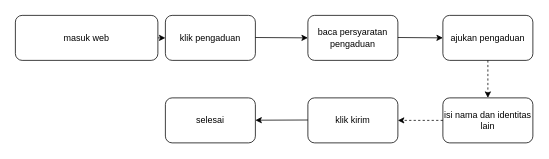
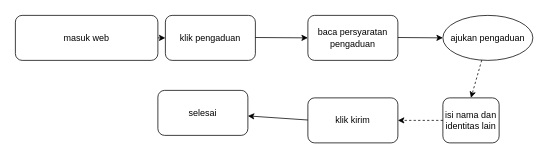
  <mxCell id="0" />
  <mxCell id="1" parent="0" />
  <mxCell id="2" value="masuk web" style="rounded=1;whiteSpace=wrap;html=1;" vertex="1" parent="1"><mxGeometry x="20" y="20" width="190" height="60" as="geometry" /></mxCell>
  <mxCell id="3" value="klik pengaduan" style="rounded=1;whiteSpace=wrap;html=1;" vertex="1" parent="1"><mxGeometry x="220" y="20" width="120" height="60" as="geometry" /></mxCell>
  <mxCell id="4" value="baca persyaratan pengaduan" style="rounded=1;whiteSpace=wrap;html=1;" vertex="1" parent="1"><mxGeometry x="410" y="20" width="120" height="60" as="geometry" /></mxCell>
- <mxCell id="5" value="ajukan pengaduan" style="rounded=1;whiteSpace=wrap;html=1;" vertex="1" parent="1"><mxGeometry x="590" y="20" width="120" height="60" as="geometry" /></mxCell>
- <mxCell id="6" value="isi nama dan identitas lain" style="rounded=1;whiteSpace=wrap;html=1;" vertex="1" parent="1"><mxGeometry x="590" y="130" width="120" height="60" as="geometry" /></mxCell>
+ <mxCell id="5" value="ajukan pengaduan" style="ellipse;whiteSpace=wrap;html=1;" vertex="1" parent="1"><mxGeometry x="590" y="20" width="120" height="60" as="geometry" /></mxCell>
+ <mxCell id="6" value="isi nama dan identitas lain" style="rounded=1;whiteSpace=wrap;html=1;" vertex="1" parent="1"><mxGeometry x="590" y="130" width="75" height="60" as="geometry" /></mxCell>
  <mxCell id="7" value="klik kirim" style="rounded=1;whiteSpace=wrap;html=1;" vertex="1" parent="1"><mxGeometry x="410" y="130" width="120" height="60" as="geometry" /></mxCell>
- <mxCell id="8" value="selesai" style="rounded=1;whiteSpace=wrap;html=1;" vertex="1" parent="1"><mxGeometry x="220" y="130" width="120" height="60" as="geometry" /></mxCell>
+ <mxCell id="8" value="selesai" style="rounded=1;whiteSpace=wrap;html=1;" vertex="1" parent="1"><mxGeometry x="210" y="120" width="120" height="60" as="geometry" /></mxCell>
  <mxCell id="9" value="" style="endArrow=classic;html=1;rounded=0;entryX=0;entryY=0.5;entryDx=0;entryDy=0;exitX=1;exitY=0.5;exitDx=0;exitDy=0;" edge="1" parent="1" source="2" target="3"><mxGeometry width="50" height="50" relative="1" as="geometry"><mxPoint x="160" y="60" as="sourcePoint" /><mxPoint x="220" y="-50" as="targetPoint" /></mxGeometry></mxCell>
  <mxCell id="10" value="" style="endArrow=classic;html=1;rounded=0;exitX=1;exitY=0.5;exitDx=0;exitDy=0;" edge="1" parent="1"><mxGeometry width="50" height="50" relative="1" as="geometry"><mxPoint x="340" y="49.5" as="sourcePoint" /><mxPoint x="410" y="50" as="targetPoint" /></mxGeometry></mxCell>
  <mxCell id="11" value="" style="endArrow=classic;html=1;rounded=0;exitX=1;exitY=0.5;exitDx=0;exitDy=0;entryX=0;entryY=0.5;entryDx=0;entryDy=0;" edge="1" parent="1" target="5"><mxGeometry width="50" height="50" relative="1" as="geometry"><mxPoint x="530" y="49.5" as="sourcePoint" /><mxPoint x="600" y="50" as="targetPoint" /></mxGeometry></mxCell>
  <mxCell id="12" value="" style="endArrow=classic;html=1;rounded=0;entryX=0.5;entryY=0;entryDx=0;entryDy=0;dashed=1;" edge="1" parent="1" source="5" target="6"><mxGeometry width="50" height="50" relative="1" as="geometry"><mxPoint x="650" y="130" as="sourcePoint" /><mxPoint x="650" y="150.711" as="targetPoint" /></mxGeometry></mxCell>
  <mxCell id="13" value="" style="endArrow=classic;html=1;rounded=0;entryX=1;entryY=0.5;entryDx=0;entryDy=0;exitX=0;exitY=0.5;exitDx=0;exitDy=0;dashed=1;" edge="1" parent="1" source="6" target="7"><mxGeometry width="50" height="50" relative="1" as="geometry"><mxPoint x="530" y="210" as="sourcePoint" /><mxPoint x="600.711" y="160" as="targetPoint" /></mxGeometry></mxCell>
  <mxCell id="14" value="" style="endArrow=classic;html=1;rounded=0;exitX=0;exitY=0.5;exitDx=0;exitDy=0;" edge="1" parent="1" target="8"><mxGeometry width="50" height="50" relative="1" as="geometry"><mxPoint x="410" y="159.5" as="sourcePoint" /><mxPoint x="350" y="159.5" as="targetPoint" /></mxGeometry></mxCell>
